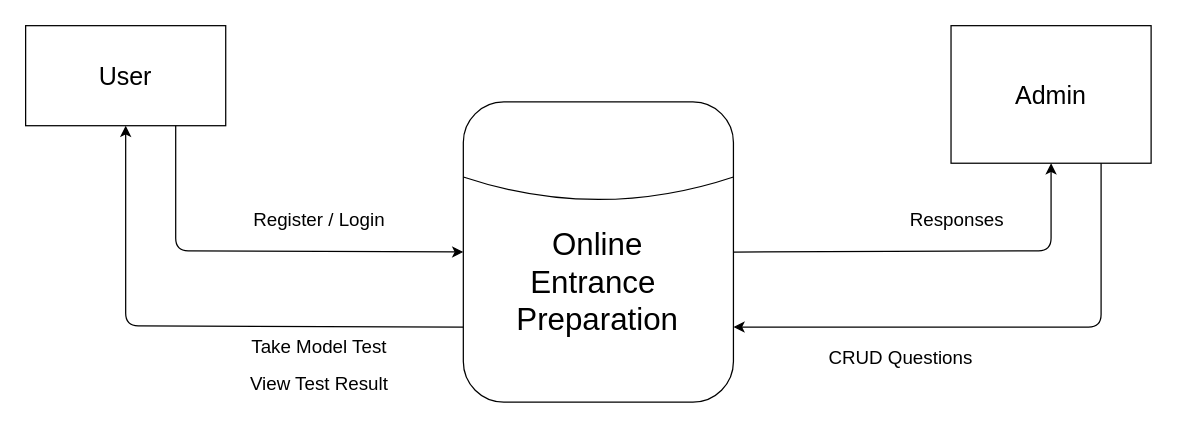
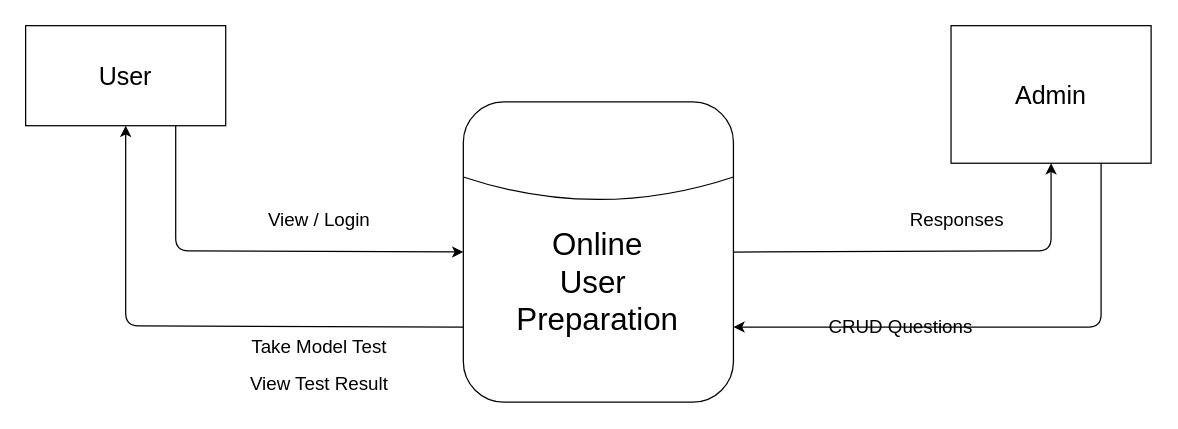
  <mxCell id="0" />
  <mxCell id="1" parent="0" />
  <mxCell id="2" value="&lt;font style=&quot;font-size: 20px;&quot;&gt;User&lt;/font&gt;" style="rounded=0;whiteSpace=wrap;html=1;" parent="1" vertex="1"><mxGeometry x="20" y="20" width="160" height="80" as="geometry" /></mxCell>
  <mxCell id="3" value="&lt;font style=&quot;font-size: 20px;&quot;&gt;Admin&lt;/font&gt;" style="rounded=0;whiteSpace=wrap;html=1;" parent="1" vertex="1"><mxGeometry x="760" y="20" width="160" height="110" as="geometry" /></mxCell>
  <mxCell id="4" value="" style="endArrow=classic;html=1;rounded=1;entryX=0.5;entryY=1;entryDx=0;entryDy=0;exitX=0;exitY=0.75;exitDx=0;exitDy=0;" parent="1" source="11" target="2" edge="1"><mxGeometry width="50" height="50" relative="1" as="geometry"><mxPoint x="360" y="200" as="sourcePoint" /><mxPoint x="450" y="260" as="targetPoint" /><Array as="points"><mxPoint x="100" y="260" /></Array></mxGeometry></mxCell>
  <mxCell id="5" value="" style="endArrow=classic;html=1;rounded=1;entryX=0.5;entryY=1;entryDx=0;entryDy=0;exitX=1;exitY=0.5;exitDx=0;exitDy=0;" parent="1" source="11" target="3" edge="1"><mxGeometry width="50" height="50" relative="1" as="geometry"><mxPoint x="580" y="200" as="sourcePoint" /><mxPoint x="720" y="190" as="targetPoint" /><Array as="points"><mxPoint x="840" y="200" /></Array></mxGeometry></mxCell>
  <mxCell id="6" value="" style="endArrow=classic;html=1;rounded=1;exitX=0.75;exitY=1;exitDx=0;exitDy=0;entryX=0;entryY=0.5;entryDx=0;entryDy=0;" parent="1" source="2" target="11" edge="1"><mxGeometry width="50" height="50" relative="1" as="geometry"><mxPoint x="190" y="220" as="sourcePoint" /><mxPoint x="365.06" y="165.9" as="targetPoint" /><Array as="points"><mxPoint x="140" y="200" /></Array></mxGeometry></mxCell>
- <mxCell id="7" value="&lt;font style=&quot;font-size: 15px;&quot;&gt;Register / Login&lt;/font&gt;" style="text;html=1;strokeColor=none;fillColor=none;align=center;verticalAlign=middle;whiteSpace=wrap;rounded=0;" parent="1" vertex="1"><mxGeometry x="200" y="160" width="110" height="30" as="geometry" /></mxCell>
+ <mxCell id="7" value="&lt;font style=&quot;font-size: 15px;&quot;&gt;View / Login&lt;/font&gt;" style="text;html=1;strokeColor=none;fillColor=none;align=center;verticalAlign=middle;whiteSpace=wrap;rounded=0;" parent="1" vertex="1"><mxGeometry x="200" y="160" width="110" height="30" as="geometry" /></mxCell>
  <mxCell id="8" value="&lt;font style=&quot;font-size: 15px;&quot;&gt;View Test Result&lt;/font&gt;" style="text;html=1;strokeColor=none;fillColor=none;align=center;verticalAlign=middle;whiteSpace=wrap;rounded=0;" parent="1" vertex="1"><mxGeometry x="155" y="291" width="200" height="30" as="geometry" /></mxCell>
- <mxCell id="9" value="&lt;span style=&quot;font-size: 15px;&quot;&gt;CRUD Questions&lt;/span&gt;" style="text;html=1;strokeColor=none;fillColor=none;align=center;verticalAlign=middle;whiteSpace=wrap;rounded=0;" parent="1" vertex="1"><mxGeometry x="620" y="270" width="200" height="30" as="geometry" /></mxCell>
+ <mxCell id="9" value="&lt;span style=&quot;font-size: 15px;&quot;&gt;CRUD Questions&lt;/span&gt;" style="text;html=1;strokeColor=none;fillColor=none;align=center;verticalAlign=middle;whiteSpace=wrap;rounded=0;" parent="1" vertex="1"><mxGeometry x="620" y="245" width="200" height="30" as="geometry" /></mxCell>
  <mxCell id="10" value="" style="group" parent="1" vertex="1" connectable="0"><mxGeometry x="370" y="81" width="216" height="240" as="geometry" /></mxCell>
  <mxCell id="11" value="" style="rounded=1;whiteSpace=wrap;html=1;" parent="10" vertex="1"><mxGeometry width="216" height="240" as="geometry" /></mxCell>
  <mxCell id="12" value="" style="endArrow=none;html=1;exitX=0;exitY=0.25;exitDx=0;exitDy=0;entryX=1;entryY=0.25;entryDx=0;entryDy=0;curved=1;" parent="10" source="11" target="11" edge="1"><mxGeometry width="50" height="50" relative="1" as="geometry"><mxPoint x="120" y="180" as="sourcePoint" /><mxPoint x="180" y="120" as="targetPoint" /><Array as="points"><mxPoint x="108" y="96" /></Array></mxGeometry></mxCell>
- <mxCell id="13" value="&lt;font style=&quot;font-size: 25px;&quot;&gt;Online&lt;br style=&quot;border-color: var(--border-color);&quot;&gt;Entrance&amp;nbsp;&lt;br style=&quot;border-color: var(--border-color);&quot;&gt;Preparation&lt;/font&gt;" style="text;html=1;strokeColor=none;fillColor=none;align=center;verticalAlign=middle;whiteSpace=wrap;rounded=0;" parent="10" vertex="1"><mxGeometry x="22.286" y="125.714" width="171.429" height="34.286" as="geometry" /></mxCell>
+ <mxCell id="13" value="&lt;font style=&quot;font-size: 25px;&quot;&gt;Online&lt;br style=&quot;border-color: var(--border-color);&quot;&gt;User&amp;nbsp;&lt;br style=&quot;border-color: var(--border-color);&quot;&gt;Preparation&lt;/font&gt;" style="text;html=1;strokeColor=none;fillColor=none;align=center;verticalAlign=middle;whiteSpace=wrap;rounded=0;" parent="10" vertex="1"><mxGeometry x="22.286" y="125.714" width="171.429" height="34.286" as="geometry" /></mxCell>
  <mxCell id="14" value="&lt;font style=&quot;font-size: 15px;&quot;&gt;Take Model Test&lt;/font&gt;" style="text;html=1;strokeColor=none;fillColor=none;align=center;verticalAlign=middle;whiteSpace=wrap;rounded=0;" parent="1" vertex="1"><mxGeometry x="155" y="261" width="200" height="30" as="geometry" /></mxCell>
  <mxCell id="15" value="" style="endArrow=classic;html=1;rounded=1;entryX=1;entryY=0.75;entryDx=0;entryDy=0;exitX=0.75;exitY=1;exitDx=0;exitDy=0;" parent="1" source="3" target="11" edge="1"><mxGeometry width="50" height="50" relative="1" as="geometry"><mxPoint x="610" y="281" as="sourcePoint" /><mxPoint x="864" y="180" as="targetPoint" /><Array as="points"><mxPoint x="880" y="261" /></Array></mxGeometry></mxCell>
  <mxCell id="16" value="&lt;span style=&quot;font-size: 15px;&quot;&gt;Responses&lt;/span&gt;" style="text;html=1;strokeColor=none;fillColor=none;align=center;verticalAlign=middle;whiteSpace=wrap;rounded=0;" parent="1" vertex="1"><mxGeometry x="665" y="160" width="200" height="30" as="geometry" /></mxCell>
